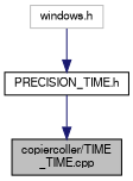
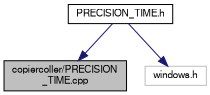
  digraph {
    node [color=black fontname=FreeSans fontsize=10 shape=record]
    edge [color=midnightblue fontname=FreeSans fontsize=10 labelfontname=FreeSans labelfontsize=10 style=solid]
-   n1 [fillcolor=grey75 fontcolor=black height=0.2 label="copiercoller/TIME\l_TIME.cpp" style=filled width=0.4]
+   n1 [fillcolor=grey75 fontcolor=black height=0.2 label="copiercoller/PRECISION\l_TIME.cpp" style=filled width=0.4]
    n2 [height=0.2 label="PRECISION_TIME.h" width=0.4]
    n3 [color=grey75 height=0.2 label="windows.h" width=0.4]
    n2 -> n1
-   n3 -> n2
+   n2 -> n3
  }
